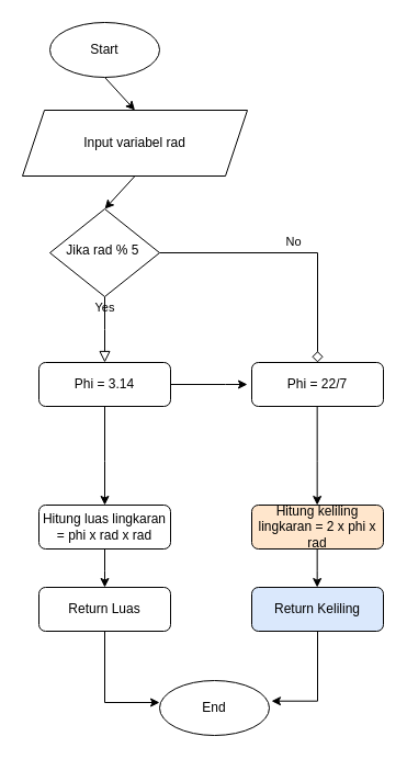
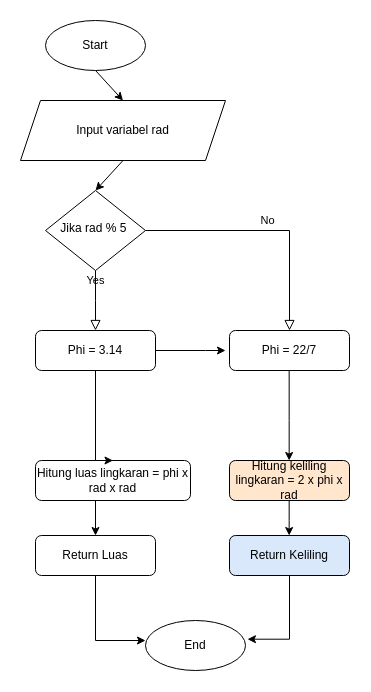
  <mxCell id="0" />
  <mxCell id="1" parent="0" />
  <mxCell id="2" value="Yes" style="rounded=0;html=1;jettySize=auto;orthogonalLoop=1;fontSize=11;endArrow=block;endFill=0;endSize=8;strokeWidth=1;shadow=0;labelBackgroundColor=none;edgeStyle=orthogonalEdgeStyle;" parent="1" source="4" edge="1"><mxGeometry y="20" relative="1" as="geometry"><mxPoint as="offset" /><mxPoint x="95" y="330" as="targetPoint" /></mxGeometry></mxCell>
- <mxCell id="3" value="No" style="edgeStyle=orthogonalEdgeStyle;rounded=0;html=1;jettySize=auto;orthogonalLoop=1;fontSize=11;endArrow=diamond;endFill=0;endSize=8;strokeWidth=1;shadow=0;labelBackgroundColor=none;" parent="1" source="4" target="5" edge="1"><mxGeometry y="10" relative="1" as="geometry"><mxPoint as="offset" /></mxGeometry></mxCell>
+ <mxCell id="3" value="No" style="edgeStyle=orthogonalEdgeStyle;rounded=0;html=1;jettySize=auto;orthogonalLoop=1;fontSize=11;endArrow=block;endFill=0;endSize=8;strokeWidth=1;shadow=0;labelBackgroundColor=none;" parent="1" source="4" target="5" edge="1"><mxGeometry y="10" relative="1" as="geometry"><mxPoint as="offset" /></mxGeometry></mxCell>
  <mxCell id="4" value="Jika rad % 5&amp;nbsp;" style="rhombus;whiteSpace=wrap;html=1;shadow=0;fontFamily=Helvetica;fontSize=12;align=center;strokeWidth=1;spacing=6;spacingTop=-4;" parent="1" vertex="1"><mxGeometry x="45" y="190" width="100" height="80" as="geometry" /></mxCell>
  <mxCell id="5" value="Phi = 22/7" style="rounded=1;whiteSpace=wrap;html=1;fontSize=12;glass=0;strokeWidth=1;shadow=0;" parent="1" vertex="1"><mxGeometry x="229" y="330" width="120" height="40" as="geometry" /></mxCell>
- <mxCell id="6" value="Hitung luas lingkaran = phi x rad x rad" style="rounded=1;whiteSpace=wrap;html=1;fontSize=12;glass=0;strokeWidth=1;shadow=0;" parent="1" vertex="1"><mxGeometry x="35" y="460" width="120" height="40" as="geometry" /></mxCell>
+ <mxCell id="6" value="Hitung luas lingkaran = phi x rad x rad" style="rounded=1;whiteSpace=wrap;html=1;fontSize=12;glass=0;strokeWidth=1;shadow=0;" parent="1" vertex="1"><mxGeometry x="35" y="460" width="155" height="40" as="geometry" /></mxCell>
  <mxCell id="7" value="Input variabel rad" style="shape=parallelogram;perimeter=parallelogramPerimeter;whiteSpace=wrap;html=1;fixedSize=1;" vertex="1" parent="1"><mxGeometry x="20" y="100" width="205" height="60" as="geometry" /></mxCell>
  <mxCell id="8" value="Phi = 3.14" style="rounded=1;whiteSpace=wrap;html=1;fontSize=12;glass=0;strokeWidth=1;shadow=0;" vertex="1" parent="1"><mxGeometry x="35" y="330" width="120" height="40" as="geometry" /></mxCell>
  <mxCell id="9" value="" style="endArrow=classic;html=1;rounded=0;entryX=0.5;entryY=0;entryDx=0;entryDy=0;exitX=0.5;exitY=1;exitDx=0;exitDy=0;" edge="1" parent="1" source="7" target="4"><mxGeometry width="50" height="50" relative="1" as="geometry"><mxPoint x="105" y="220" as="sourcePoint" /><mxPoint x="155" y="170" as="targetPoint" /></mxGeometry></mxCell>
  <mxCell id="10" value="" style="endArrow=classic;html=1;rounded=0;entryX=0.5;entryY=0;entryDx=0;entryDy=0;exitX=0.5;exitY=1;exitDx=0;exitDy=0;" edge="1" parent="1" target="7"><mxGeometry width="50" height="50" relative="1" as="geometry"><mxPoint x="95" y="70" as="sourcePoint" /><mxPoint x="110" y="200" as="targetPoint" /></mxGeometry></mxCell>
  <mxCell id="11" value="" style="edgeStyle=elbowEdgeStyle;elbow=horizontal;endArrow=classic;html=1;rounded=0;exitX=1;exitY=0.5;exitDx=0;exitDy=0;" edge="1" parent="1" source="8"><mxGeometry width="50" height="50" relative="1" as="geometry"><mxPoint x="215" y="330" as="sourcePoint" /><mxPoint x="225" y="350" as="targetPoint" /><Array as="points"><mxPoint x="205" y="300" /></Array></mxGeometry></mxCell>
  <mxCell id="12" value="Hitung keliling lingkaran = 2 x phi x rad" style="rounded=1;whiteSpace=wrap;html=1;fontSize=12;glass=0;strokeWidth=1;shadow=0;fillColor=#ffe6cc;" vertex="1" parent="1"><mxGeometry x="229" y="460" width="120" height="40" as="geometry" /></mxCell>
  <mxCell id="13" value="Return Luas" style="rounded=1;whiteSpace=wrap;html=1;fontSize=12;glass=0;strokeWidth=1;shadow=0;" vertex="1" parent="1"><mxGeometry x="35" y="535" width="120" height="40" as="geometry" /></mxCell>
  <mxCell id="14" value="Return Keliling" style="rounded=1;whiteSpace=wrap;html=1;fontSize=12;glass=0;strokeWidth=1;shadow=0;fillColor=#dae8fc;" vertex="1" parent="1"><mxGeometry x="229" y="535" width="120" height="40" as="geometry" /></mxCell>
  <mxCell id="15" value="" style="edgeStyle=elbowEdgeStyle;elbow=horizontal;endArrow=classic;html=1;rounded=0;exitX=0.5;exitY=1;exitDx=0;exitDy=0;entryX=0.5;entryY=0;entryDx=0;entryDy=0;" edge="1" parent="1" source="8" target="6"><mxGeometry width="50" height="50" relative="1" as="geometry"><mxPoint x="165" y="360" as="sourcePoint" /><mxPoint x="235" y="360" as="targetPoint" /><Array as="points"><mxPoint x="95" y="420" /></Array></mxGeometry></mxCell>
  <mxCell id="16" value="" style="edgeStyle=elbowEdgeStyle;elbow=horizontal;endArrow=classic;html=1;rounded=0;exitX=0.5;exitY=1;exitDx=0;exitDy=0;entryX=0.5;entryY=0;entryDx=0;entryDy=0;" edge="1" parent="1"><mxGeometry width="50" height="50" relative="1" as="geometry"><mxPoint x="288.66" y="370" as="sourcePoint" /><mxPoint x="288.66" y="460" as="targetPoint" /><Array as="points"><mxPoint x="288.66" y="420" /></Array></mxGeometry></mxCell>
  <mxCell id="17" value="" style="edgeStyle=elbowEdgeStyle;elbow=horizontal;endArrow=classic;html=1;rounded=0;exitX=0.5;exitY=1;exitDx=0;exitDy=0;entryX=0.5;entryY=0;entryDx=0;entryDy=0;" edge="1" parent="1" source="6" target="13"><mxGeometry width="50" height="50" relative="1" as="geometry"><mxPoint x="298.66" y="380" as="sourcePoint" /><mxPoint x="298.66" y="470" as="targetPoint" /><Array as="points"><mxPoint x="95" y="520" /></Array></mxGeometry></mxCell>
  <mxCell id="18" value="" style="edgeStyle=elbowEdgeStyle;elbow=horizontal;endArrow=classic;html=1;rounded=0;exitX=0.5;exitY=1;exitDx=0;exitDy=0;entryX=0.5;entryY=0;entryDx=0;entryDy=0;" edge="1" parent="1"><mxGeometry width="50" height="50" relative="1" as="geometry"><mxPoint x="288.66" y="500" as="sourcePoint" /><mxPoint x="288.66" y="535" as="targetPoint" /><Array as="points"><mxPoint x="288.66" y="520" /></Array></mxGeometry></mxCell>
  <mxCell id="19" value="Start" style="ellipse;whiteSpace=wrap;html=1;" vertex="1" parent="1"><mxGeometry x="45" y="20" width="100" height="50" as="geometry" /></mxCell>
  <mxCell id="20" value="End" style="ellipse;whiteSpace=wrap;html=1;" vertex="1" parent="1"><mxGeometry x="145" y="620" width="100" height="50" as="geometry" /></mxCell>
  <mxCell id="21" value="" style="edgeStyle=elbowEdgeStyle;elbow=horizontal;endArrow=classic;html=1;rounded=0;exitX=0.5;exitY=1;exitDx=0;exitDy=0;entryX=0;entryY=0.4;entryDx=0;entryDy=0;entryPerimeter=0;" edge="1" parent="1" source="13" target="20"><mxGeometry width="50" height="50" relative="1" as="geometry"><mxPoint x="105" y="510" as="sourcePoint" /><mxPoint x="105" y="545" as="targetPoint" /><Array as="points"><mxPoint x="95" y="640" /></Array></mxGeometry></mxCell>
  <mxCell id="22" value="" style="edgeStyle=elbowEdgeStyle;elbow=horizontal;endArrow=classic;html=1;rounded=0;exitX=0.5;exitY=1;exitDx=0;exitDy=0;entryX=1.02;entryY=0.374;entryDx=0;entryDy=0;entryPerimeter=0;" edge="1" parent="1" source="14" target="20"><mxGeometry width="50" height="50" relative="1" as="geometry"><mxPoint x="105" y="585" as="sourcePoint" /><mxPoint x="155" y="650" as="targetPoint" /><Array as="points"><mxPoint x="289" y="640" /></Array></mxGeometry></mxCell>
